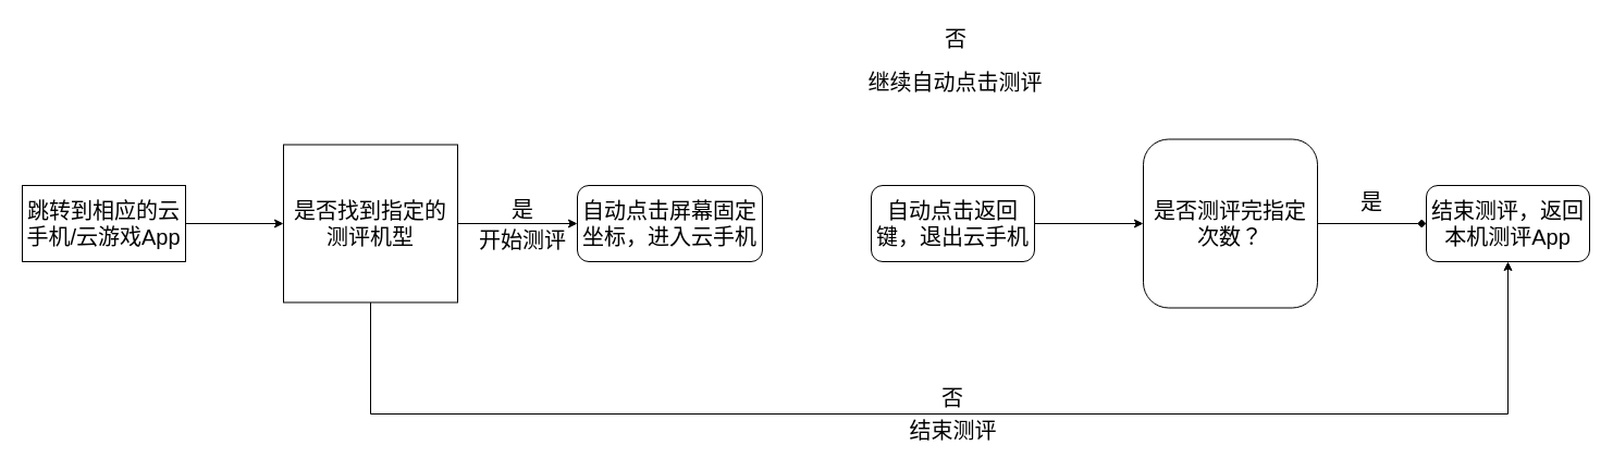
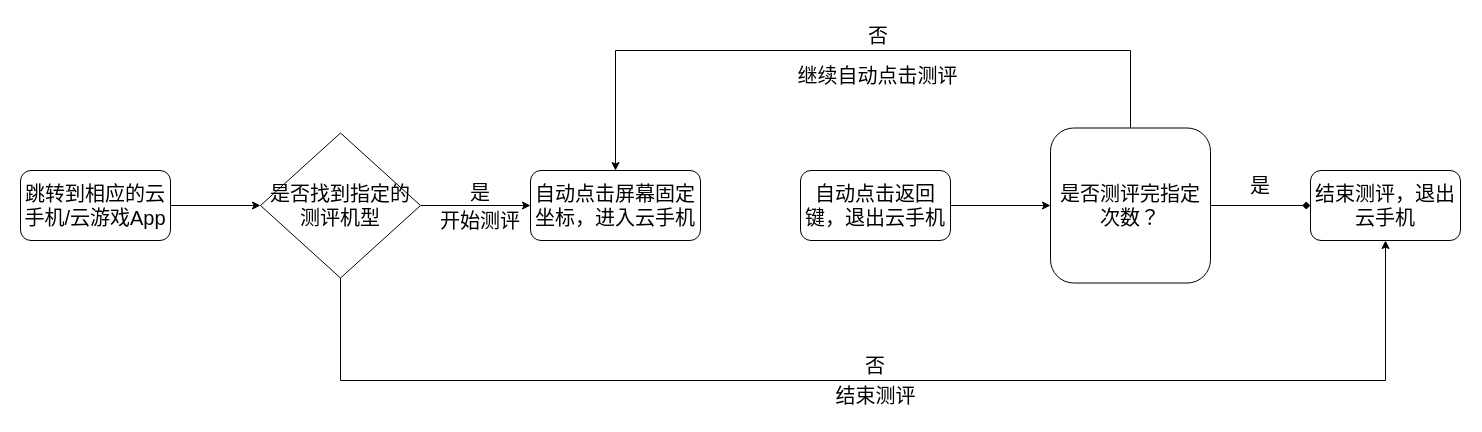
  <mxCell id="0" />
  <mxCell id="1" parent="0" />
  <mxCell id="2" value="" style="edgeStyle=orthogonalEdgeStyle;rounded=0;orthogonalLoop=1;jettySize=auto;html=1;fontSize=20;" edge="1" parent="1" source="3" target="6"><mxGeometry relative="1" as="geometry" /></mxCell>
- <mxCell id="3" value="跳转到相应的云手机/云游戏App" style="whiteSpace=wrap;html=1;fontSize=20;rounded=0;" vertex="1" parent="1"><mxGeometry x="20" y="170" width="150" height="70" as="geometry" /></mxCell>
+ <mxCell id="3" value="跳转到相应的云手机/云游戏App" style="rounded=1;whiteSpace=wrap;html=1;fontSize=20;" vertex="1" parent="1"><mxGeometry x="20" y="170" width="150" height="70" as="geometry" /></mxCell>
  <mxCell id="4" style="edgeStyle=orthogonalEdgeStyle;rounded=0;orthogonalLoop=1;jettySize=auto;html=1;exitX=1;exitY=0.5;exitDx=0;exitDy=0;entryX=0;entryY=0.5;entryDx=0;entryDy=0;fontSize=20;" edge="1" parent="1" source="6" target="7"><mxGeometry relative="1" as="geometry" /></mxCell>
  <mxCell id="5" style="edgeStyle=orthogonalEdgeStyle;rounded=0;orthogonalLoop=1;jettySize=auto;html=1;exitX=0.5;exitY=1;exitDx=0;exitDy=0;entryX=0.5;entryY=1;entryDx=0;entryDy=0;fontSize=20;" edge="1" parent="1" source="6" target="15"><mxGeometry relative="1" as="geometry"><Array as="points"><mxPoint x="340" y="380" /><mxPoint x="1385" y="380" /></Array></mxGeometry></mxCell>
- <mxCell id="6" value="是否找到指定的测评机型" style="whiteSpace=wrap;html=1;fontSize=20;rounded=0;" vertex="1" parent="1"><mxGeometry x="260" y="132.5" width="160" height="145" as="geometry" /></mxCell>
+ <mxCell id="6" value="是否找到指定的测评机型" style="rhombus;whiteSpace=wrap;html=1;fontSize=20;" vertex="1" parent="1"><mxGeometry x="260" y="132.5" width="160" height="145" as="geometry" /></mxCell>
  <mxCell id="7" value="自动点击屏幕固定坐标，进入云手机" style="rounded=1;whiteSpace=wrap;html=1;fontSize=20;" vertex="1" parent="1"><mxGeometry x="530" y="170" width="170" height="70" as="geometry" /></mxCell>
  <mxCell id="8" value="" style="edgeStyle=orthogonalEdgeStyle;rounded=0;orthogonalLoop=1;jettySize=auto;html=1;fontSize=20;" edge="1" parent="1" source="9" target="12"><mxGeometry relative="1" as="geometry" /></mxCell>
  <mxCell id="9" value="自动点击返回键，退出云手机" style="rounded=1;whiteSpace=wrap;html=1;fontSize=20;" vertex="1" parent="1"><mxGeometry x="800" y="170" width="150" height="70" as="geometry" /></mxCell>
+ <mxCell id="10" style="edgeStyle=orthogonalEdgeStyle;rounded=0;orthogonalLoop=1;jettySize=auto;html=1;exitX=0.5;exitY=0;exitDx=0;exitDy=0;entryX=0.5;entryY=0;entryDx=0;entryDy=0;fontSize=20;" edge="1" parent="1" source="12" target="7"><mxGeometry relative="1" as="geometry"><Array as="points"><mxPoint x="1130" y="50" /><mxPoint x="615" y="50" /></Array></mxGeometry></mxCell>
  <mxCell id="11" style="edgeStyle=orthogonalEdgeStyle;rounded=0;orthogonalLoop=1;jettySize=auto;html=1;exitX=1;exitY=0.5;exitDx=0;exitDy=0;entryX=0;entryY=0.5;entryDx=0;entryDy=0;fontSize=20;endArrow=diamond;" edge="1" parent="1" source="12" target="15"><mxGeometry relative="1" as="geometry" /></mxCell>
  <mxCell id="12" value="是否测评完指定次数？" style="whiteSpace=wrap;html=1;fontSize=20;rounded=1;" vertex="1" parent="1"><mxGeometry x="1050" y="127.5" width="160" height="155" as="geometry" /></mxCell>
  <mxCell id="13" value="否" style="text;html=1;strokeColor=none;fillColor=none;align=center;verticalAlign=middle;whiteSpace=wrap;rounded=0;fontSize=20;" vertex="1" parent="1"><mxGeometry x="857.5" y="20" width="40" height="30" as="geometry" /></mxCell>
  <mxCell id="14" value="继续自动点击测评" style="text;html=1;strokeColor=none;fillColor=none;align=center;verticalAlign=middle;whiteSpace=wrap;rounded=0;fontSize=20;" vertex="1" parent="1"><mxGeometry x="790" y="50" width="175" height="50" as="geometry" /></mxCell>
- <mxCell id="15" value="结束测评，返回本机测评App" style="rounded=1;whiteSpace=wrap;html=1;fontSize=20;" vertex="1" parent="1"><mxGeometry x="1310" y="170" width="150" height="70" as="geometry" /></mxCell>
+ <mxCell id="15" value="结束测评，退出云手机" style="rounded=1;whiteSpace=wrap;html=1;fontSize=20;" vertex="1" parent="1"><mxGeometry x="1310" y="170" width="150" height="70" as="geometry" /></mxCell>
  <mxCell id="16" value="是" style="text;html=1;strokeColor=none;fillColor=none;align=center;verticalAlign=middle;whiteSpace=wrap;rounded=0;fontSize=20;" vertex="1" parent="1"><mxGeometry x="1230" y="170" width="60" height="30" as="geometry" /></mxCell>
  <mxCell id="17" value="否" style="text;html=1;strokeColor=none;fillColor=none;align=center;verticalAlign=middle;whiteSpace=wrap;rounded=0;fontSize=20;" vertex="1" parent="1"><mxGeometry x="845" y="350" width="60" height="30" as="geometry" /></mxCell>
  <mxCell id="18" value="结束测评" style="text;html=1;strokeColor=none;fillColor=none;align=center;verticalAlign=middle;whiteSpace=wrap;rounded=0;fontSize=20;" vertex="1" parent="1"><mxGeometry x="822.5" y="380" width="105" height="30" as="geometry" /></mxCell>
  <mxCell id="19" value="是" style="text;html=1;strokeColor=none;fillColor=none;align=center;verticalAlign=middle;whiteSpace=wrap;rounded=0;fontSize=20;" vertex="1" parent="1"><mxGeometry x="450" y="177" width="60" height="30" as="geometry" /></mxCell>
  <mxCell id="20" value="开始测评" style="text;html=1;strokeColor=none;fillColor=none;align=center;verticalAlign=middle;whiteSpace=wrap;rounded=0;fontSize=20;" vertex="1" parent="1"><mxGeometry x="435" y="205" width="90" height="30" as="geometry" /></mxCell>
